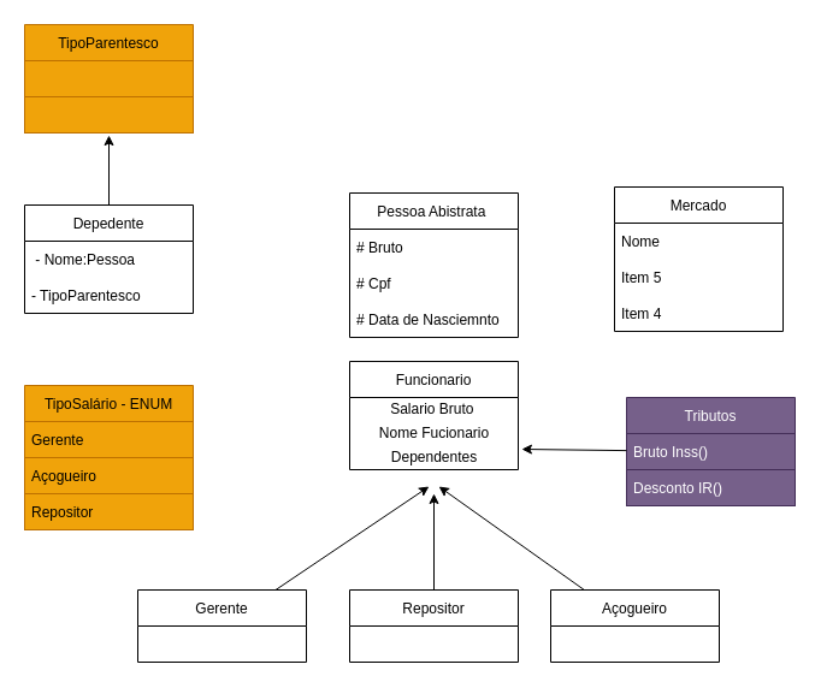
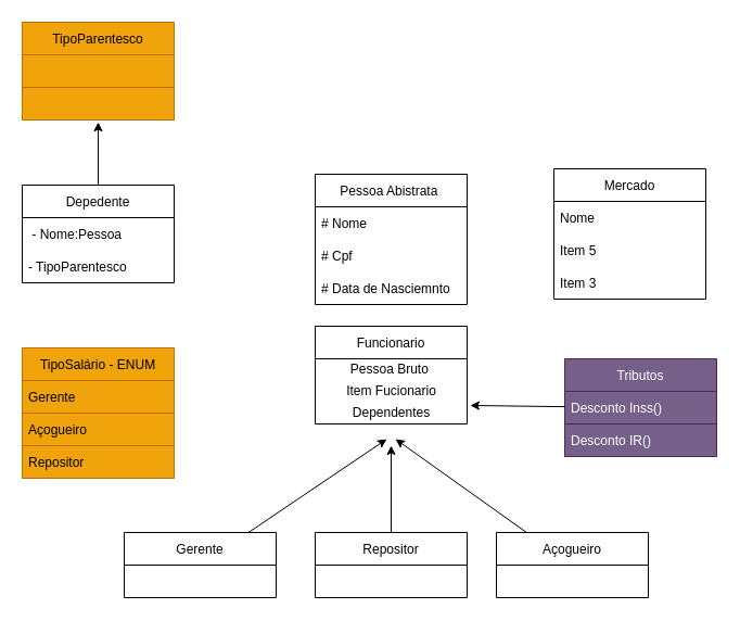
  <mxCell id="0" />
  <mxCell id="1" parent="0" />
  <mxCell id="2" value="Pessoa Abistrata " style="swimlane;fontStyle=0;childLayout=stackLayout;horizontal=1;startSize=30;horizontalStack=0;resizeParent=1;resizeParentMax=0;resizeLast=0;collapsible=1;marginBottom=0;" vertex="1" parent="1"><mxGeometry x="290" y="160" width="140" height="120" as="geometry" /></mxCell>
- <mxCell id="3" value="# Bruto" style="text;strokeColor=none;fillColor=none;align=left;verticalAlign=middle;spacingLeft=4;spacingRight=4;overflow=hidden;points=[[0,0.5],[1,0.5]];portConstraint=eastwest;rotatable=0;" vertex="1" parent="2"><mxGeometry y="30" width="140" height="30" as="geometry" /></mxCell>
+ <mxCell id="3" value="# Nome" style="text;strokeColor=none;fillColor=none;align=left;verticalAlign=middle;spacingLeft=4;spacingRight=4;overflow=hidden;points=[[0,0.5],[1,0.5]];portConstraint=eastwest;rotatable=0;" vertex="1" parent="2"><mxGeometry y="30" width="140" height="30" as="geometry" /></mxCell>
  <mxCell id="4" value="# Cpf" style="text;strokeColor=none;fillColor=none;align=left;verticalAlign=middle;spacingLeft=4;spacingRight=4;overflow=hidden;points=[[0,0.5],[1,0.5]];portConstraint=eastwest;rotatable=0;" vertex="1" parent="2"><mxGeometry y="60" width="140" height="30" as="geometry" /></mxCell>
  <mxCell id="5" value="# Data de Nasciemnto" style="text;strokeColor=none;fillColor=none;align=left;verticalAlign=middle;spacingLeft=4;spacingRight=4;overflow=hidden;points=[[0,0.5],[1,0.5]];portConstraint=eastwest;rotatable=0;" vertex="1" parent="2"><mxGeometry y="90" width="140" height="30" as="geometry" /></mxCell>
  <mxCell id="6" value="Tributos" style="swimlane;fontStyle=0;childLayout=stackLayout;horizontal=1;startSize=30;horizontalStack=0;resizeParent=1;resizeParentMax=0;resizeLast=0;collapsible=1;marginBottom=0;fillColor=#76608a;fontColor=#ffffff;strokeColor=#432D57;" vertex="1" parent="1"><mxGeometry x="520" y="330" width="140" height="90" as="geometry" /></mxCell>
- <mxCell id="7" value="Bruto Inss()" style="text;strokeColor=#432D57;fillColor=#76608a;align=left;verticalAlign=middle;spacingLeft=4;spacingRight=4;overflow=hidden;points=[[0,0.5],[1,0.5]];portConstraint=eastwest;rotatable=0;fontColor=#ffffff;" vertex="1" parent="6"><mxGeometry y="30" width="140" height="30" as="geometry" /></mxCell>
+ <mxCell id="7" value="Desconto Inss()" style="text;strokeColor=#432D57;fillColor=#76608a;align=left;verticalAlign=middle;spacingLeft=4;spacingRight=4;overflow=hidden;points=[[0,0.5],[1,0.5]];portConstraint=eastwest;rotatable=0;fontColor=#ffffff;" vertex="1" parent="6"><mxGeometry y="30" width="140" height="30" as="geometry" /></mxCell>
  <mxCell id="8" value="Desconto IR()" style="text;strokeColor=#432D57;fillColor=#76608a;align=left;verticalAlign=middle;spacingLeft=4;spacingRight=4;overflow=hidden;points=[[0,0.5],[1,0.5]];portConstraint=eastwest;rotatable=0;fontColor=#ffffff;" vertex="1" parent="6"><mxGeometry y="60" width="140" height="30" as="geometry" /></mxCell>
  <mxCell id="9" style="edgeStyle=none;rounded=1;sketch=0;jumpStyle=arc;orthogonalLoop=1;jettySize=auto;html=1;entryX=0.471;entryY=1.133;entryDx=0;entryDy=0;entryPerimeter=0;" edge="1" parent="1" source="10"><mxGeometry relative="1" as="geometry"><mxPoint x="355.94" y="403.99" as="targetPoint" /></mxGeometry></mxCell>
  <mxCell id="10" value="Gerente" style="swimlane;fontStyle=0;childLayout=stackLayout;horizontal=1;startSize=30;horizontalStack=0;resizeParent=1;resizeParentMax=0;resizeLast=0;collapsible=1;marginBottom=0;rounded=0;sketch=0;" vertex="1" parent="1"><mxGeometry x="114" y="490" width="140" height="60" as="geometry" /></mxCell>
  <mxCell id="11" style="edgeStyle=none;rounded=1;sketch=0;jumpStyle=arc;orthogonalLoop=1;jettySize=auto;html=1;entryX=0.529;entryY=1.133;entryDx=0;entryDy=0;entryPerimeter=0;" edge="1" parent="1" source="12"><mxGeometry relative="1" as="geometry"><mxPoint x="364.06" y="403.99" as="targetPoint" /></mxGeometry></mxCell>
  <mxCell id="12" value="Açogueiro" style="swimlane;fontStyle=0;childLayout=stackLayout;horizontal=1;startSize=30;horizontalStack=0;resizeParent=1;resizeParentMax=0;resizeLast=0;collapsible=1;marginBottom=0;rounded=0;sketch=0;" vertex="1" parent="1"><mxGeometry x="457" y="490" width="140" height="60" as="geometry" /></mxCell>
  <mxCell id="13" value="TipoSalário - ENUM" style="swimlane;fontStyle=0;childLayout=stackLayout;horizontal=1;startSize=30;horizontalStack=0;resizeParent=1;resizeParentMax=0;resizeLast=0;collapsible=1;marginBottom=0;rounded=0;sketch=0;fillColor=#f0a30a;fontColor=#000000;strokeColor=#BD7000;" vertex="1" parent="1"><mxGeometry x="20" y="320" width="140" height="120" as="geometry" /></mxCell>
  <mxCell id="14" value="Gerente" style="text;strokeColor=#BD7000;fillColor=#f0a30a;align=left;verticalAlign=middle;spacingLeft=4;spacingRight=4;overflow=hidden;points=[[0,0.5],[1,0.5]];portConstraint=eastwest;rotatable=0;rounded=0;sketch=0;fontColor=#000000;" vertex="1" parent="13"><mxGeometry y="30" width="140" height="30" as="geometry" /></mxCell>
  <mxCell id="15" value="Açogueiro " style="text;strokeColor=#BD7000;fillColor=#f0a30a;align=left;verticalAlign=middle;spacingLeft=4;spacingRight=4;overflow=hidden;points=[[0,0.5],[1,0.5]];portConstraint=eastwest;rotatable=0;rounded=0;sketch=0;fontColor=#000000;" vertex="1" parent="13"><mxGeometry y="60" width="140" height="30" as="geometry" /></mxCell>
  <mxCell id="16" value="Repositor" style="text;strokeColor=#BD7000;fillColor=#f0a30a;align=left;verticalAlign=middle;spacingLeft=4;spacingRight=4;overflow=hidden;points=[[0,0.5],[1,0.5]];portConstraint=eastwest;rotatable=0;rounded=0;sketch=0;fontColor=#000000;" vertex="1" parent="13"><mxGeometry y="90" width="140" height="30" as="geometry" /></mxCell>
  <mxCell id="17" style="edgeStyle=none;rounded=1;sketch=0;jumpStyle=arc;orthogonalLoop=1;jettySize=auto;html=1;entryX=1.021;entryY=0.1;entryDx=0;entryDy=0;entryPerimeter=0;" edge="1" parent="1"><mxGeometry relative="1" as="geometry"><mxPoint x="520" y="374.109" as="sourcePoint" /><mxPoint x="432.94" y="373" as="targetPoint" /></mxGeometry></mxCell>
  <mxCell id="18" style="edgeStyle=none;rounded=1;sketch=0;jumpStyle=arc;orthogonalLoop=1;jettySize=auto;html=1;entryX=0.5;entryY=1.067;entryDx=0;entryDy=0;entryPerimeter=0;" edge="1" parent="1" source="19" target="24"><mxGeometry relative="1" as="geometry" /></mxCell>
  <mxCell id="19" value="Depedente" style="swimlane;fontStyle=0;childLayout=stackLayout;horizontal=1;startSize=30;horizontalStack=0;resizeParent=1;resizeParentMax=0;resizeLast=0;collapsible=1;marginBottom=0;rounded=0;sketch=0;gradientColor=none;" vertex="1" parent="1"><mxGeometry x="20" y="170" width="140" height="90" as="geometry" /></mxCell>
  <mxCell id="20" value=" - Nome:Pessoa" style="text;strokeColor=none;fillColor=none;align=left;verticalAlign=middle;spacingLeft=4;spacingRight=4;overflow=hidden;points=[[0,0.5],[1,0.5]];portConstraint=eastwest;rotatable=0;rounded=0;sketch=0;" vertex="1" parent="19"><mxGeometry y="30" width="140" height="30" as="geometry" /></mxCell>
  <mxCell id="21" value="- TipoParentesco" style="text;strokeColor=none;fillColor=none;align=left;verticalAlign=middle;spacingLeft=4;spacingRight=4;overflow=hidden;points=[[0,0.5],[1,0.5]];portConstraint=eastwest;rotatable=0;rounded=0;sketch=0;" vertex="1" parent="19"><mxGeometry y="60" width="140" height="30" as="geometry" /></mxCell>
  <mxCell id="22" value="TipoParentesco" style="swimlane;fontStyle=0;childLayout=stackLayout;horizontal=1;startSize=30;horizontalStack=0;resizeParent=1;resizeParentMax=0;resizeLast=0;collapsible=1;marginBottom=0;rounded=0;sketch=0;fillColor=#f0a30a;fontColor=#000000;strokeColor=#BD7000;" vertex="1" parent="1"><mxGeometry x="20" y="20" width="140" height="90" as="geometry" /></mxCell>
  <mxCell id="23" value="" style="text;strokeColor=#BD7000;fillColor=#f0a30a;align=left;verticalAlign=middle;spacingLeft=4;spacingRight=4;overflow=hidden;points=[[0,0.5],[1,0.5]];portConstraint=eastwest;rotatable=0;rounded=0;sketch=0;fontColor=#000000;" vertex="1" parent="22"><mxGeometry y="30" width="140" height="30" as="geometry" /></mxCell>
  <mxCell id="24" value="" style="text;strokeColor=#BD7000;fillColor=#f0a30a;align=left;verticalAlign=middle;spacingLeft=4;spacingRight=4;overflow=hidden;points=[[0,0.5],[1,0.5]];portConstraint=eastwest;rotatable=0;rounded=0;sketch=0;fontColor=#000000;" vertex="1" parent="22"><mxGeometry y="60" width="140" height="30" as="geometry" /></mxCell>
  <mxCell id="25" style="edgeStyle=none;rounded=1;sketch=0;jumpStyle=arc;orthogonalLoop=1;jettySize=auto;html=1;" edge="1" parent="1" source="30"><mxGeometry relative="1" as="geometry"><mxPoint x="360" y="410" as="targetPoint" /></mxGeometry></mxCell>
  <mxCell id="26" value="Funcionario" style="swimlane;fontStyle=0;childLayout=stackLayout;horizontal=1;startSize=30;horizontalStack=0;resizeParent=1;resizeParentMax=0;resizeLast=0;collapsible=1;marginBottom=0;rounded=0;sketch=0;gradientColor=none;strokeWidth=1;perimeterSpacing=0;glass=0;shadow=0;align=center;verticalAlign=middle;spacing=2;labelBackgroundColor=none;" vertex="1" parent="1"><mxGeometry x="290" y="300" width="140" height="90" as="geometry"><mxRectangle x="520" y="230" width="100" height="30" as="alternateBounds" /></mxGeometry></mxCell>
- <mxCell id="27" value="Salario Bruto&amp;nbsp;" style="text;html=1;align=center;verticalAlign=middle;resizable=0;points=[];autosize=1;strokeColor=none;fillColor=none;" vertex="1" parent="26"><mxGeometry y="30" width="140" height="20" as="geometry" /></mxCell>
- <mxCell id="28" value="Nome Fucionario" style="text;html=1;align=center;verticalAlign=middle;resizable=0;points=[];autosize=1;strokeColor=none;fillColor=none;" vertex="1" parent="26"><mxGeometry y="50" width="140" height="20" as="geometry" /></mxCell>
+ <mxCell id="27" value="Pessoa Bruto&amp;nbsp;" style="text;html=1;align=center;verticalAlign=middle;resizable=0;points=[];autosize=1;strokeColor=none;fillColor=none;" vertex="1" parent="26"><mxGeometry y="30" width="140" height="20" as="geometry" /></mxCell>
+ <mxCell id="28" value="Item Fucionario" style="text;html=1;align=center;verticalAlign=middle;resizable=0;points=[];autosize=1;strokeColor=none;fillColor=none;" vertex="1" parent="26"><mxGeometry y="50" width="140" height="20" as="geometry" /></mxCell>
  <mxCell id="29" value="Dependentes" style="text;html=1;align=center;verticalAlign=middle;resizable=0;points=[];autosize=1;strokeColor=none;fillColor=none;" vertex="1" parent="26"><mxGeometry y="70" width="140" height="20" as="geometry" /></mxCell>
  <mxCell id="30" value="Repositor" style="swimlane;fontStyle=0;childLayout=stackLayout;horizontal=1;startSize=30;horizontalStack=0;resizeParent=1;resizeParentMax=0;resizeLast=0;collapsible=1;marginBottom=0;rounded=0;sketch=0;gradientColor=none;" vertex="1" parent="1"><mxGeometry x="290" y="490" width="140" height="60" as="geometry" /></mxCell>
  <mxCell id="31" value="Mercado" style="swimlane;fontStyle=0;childLayout=stackLayout;horizontal=1;startSize=30;horizontalStack=0;resizeParent=1;resizeParentMax=0;resizeLast=0;collapsible=1;marginBottom=0;rounded=0;shadow=0;glass=0;labelBackgroundColor=none;sketch=0;strokeWidth=1;gradientColor=none;" vertex="1" parent="1"><mxGeometry x="510" y="155" width="140" height="120" as="geometry" /></mxCell>
  <mxCell id="32" value="Nome" style="text;strokeColor=none;fillColor=none;align=left;verticalAlign=middle;spacingLeft=4;spacingRight=4;overflow=hidden;points=[[0,0.5],[1,0.5]];portConstraint=eastwest;rotatable=0;rounded=0;shadow=0;glass=0;labelBackgroundColor=none;sketch=0;" vertex="1" parent="31"><mxGeometry y="30" width="140" height="30" as="geometry" /></mxCell>
  <mxCell id="33" value="Item 5" style="text;strokeColor=none;fillColor=none;align=left;verticalAlign=middle;spacingLeft=4;spacingRight=4;overflow=hidden;points=[[0,0.5],[1,0.5]];portConstraint=eastwest;rotatable=0;rounded=0;shadow=0;glass=0;labelBackgroundColor=none;sketch=0;" vertex="1" parent="31"><mxGeometry y="60" width="140" height="30" as="geometry" /></mxCell>
- <mxCell id="34" value="Item 4" style="text;strokeColor=none;fillColor=none;align=left;verticalAlign=middle;spacingLeft=4;spacingRight=4;overflow=hidden;points=[[0,0.5],[1,0.5]];portConstraint=eastwest;rotatable=0;rounded=0;shadow=0;glass=0;labelBackgroundColor=none;sketch=0;" vertex="1" parent="31"><mxGeometry y="90" width="140" height="30" as="geometry" /></mxCell>
+ <mxCell id="34" value="Item 3" style="text;strokeColor=none;fillColor=none;align=left;verticalAlign=middle;spacingLeft=4;spacingRight=4;overflow=hidden;points=[[0,0.5],[1,0.5]];portConstraint=eastwest;rotatable=0;rounded=0;shadow=0;glass=0;labelBackgroundColor=none;sketch=0;" vertex="1" parent="31"><mxGeometry y="90" width="140" height="30" as="geometry" /></mxCell>
